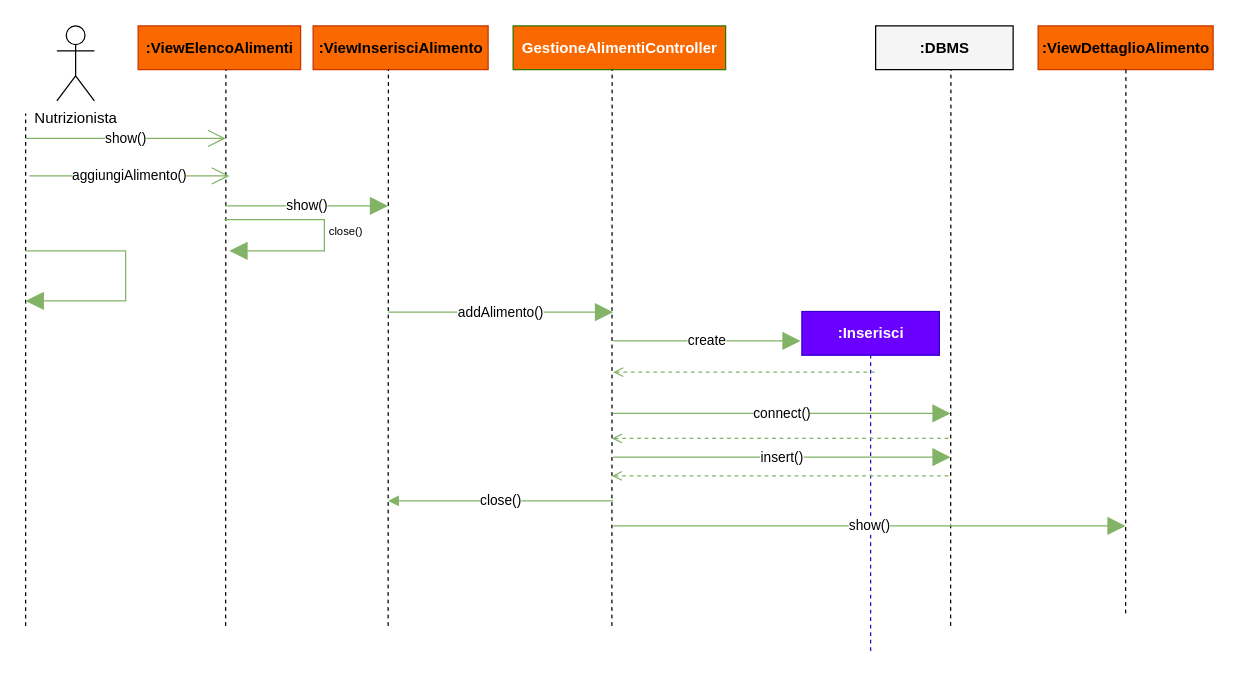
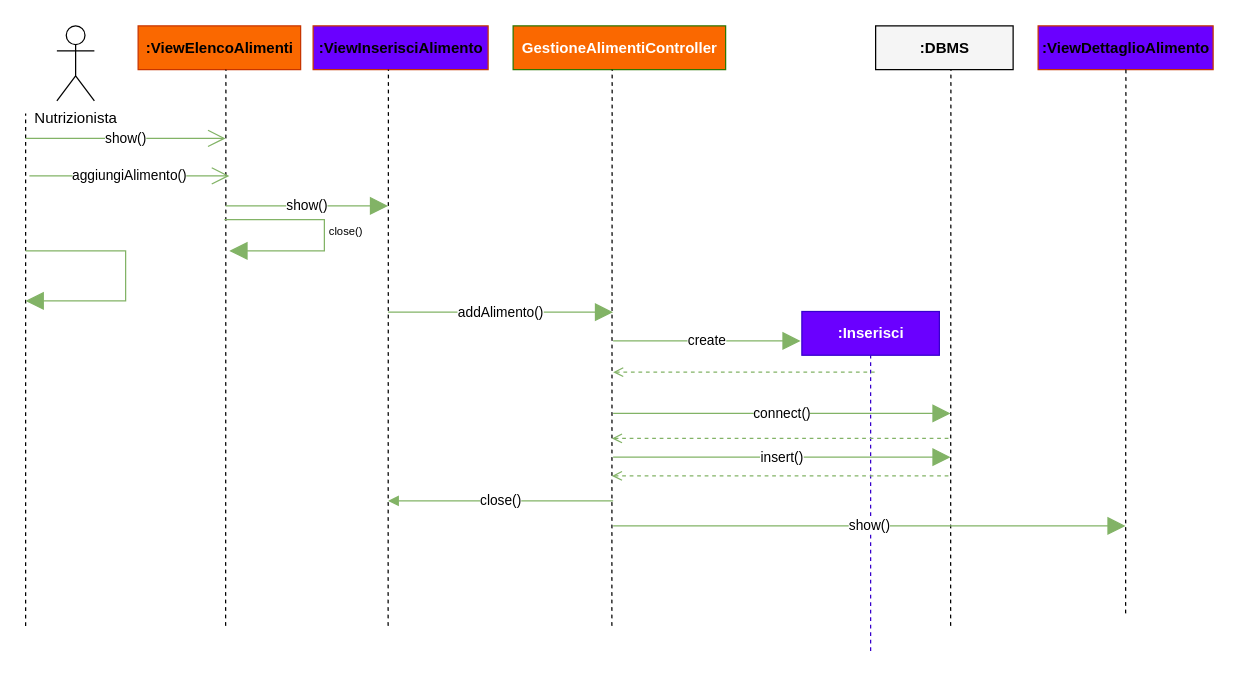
  <mxCell id="0" />
  <mxCell id="1" parent="0" />
  <mxCell id="2" value="Nutrizionista" style="shape=umlActor;verticalLabelPosition=bottom;verticalAlign=top;html=1;outlineConnect=0;" parent="1" vertex="1"><mxGeometry x="45" y="20" width="30" height="60" as="geometry" /></mxCell>
  <mxCell id="3" value="" style="endArrow=none;html=1;rounded=0;dashed=1;" parent="1" edge="1"><mxGeometry width="50" height="50" relative="1" as="geometry"><mxPoint x="20" y="500" as="sourcePoint" /><mxPoint x="20" y="90" as="targetPoint" /></mxGeometry></mxCell>
  <mxCell id="4" value="&lt;b&gt;:ViewElencoAlimenti&lt;/b&gt;" style="html=1;fillColor=#fa6800;fontColor=#000000;strokeColor=#C73500;" parent="1" vertex="1"><mxGeometry x="110" y="20" width="130" height="35" as="geometry" /></mxCell>
  <mxCell id="5" value="" style="endArrow=none;html=1;rounded=0;dashed=1;" parent="1" edge="1"><mxGeometry width="50" height="50" relative="1" as="geometry"><mxPoint x="180" y="500" as="sourcePoint" /><mxPoint x="180.23" y="55" as="targetPoint" /></mxGeometry></mxCell>
  <mxCell id="6" value="aggiungiAlimento()" style="endArrow=open;endSize=12;html=1;rounded=0;fillColor=#d5e8d4;gradientColor=#97d077;strokeColor=#82b366;" parent="1" edge="1"><mxGeometry width="160" relative="1" as="geometry"><mxPoint x="23" y="140" as="sourcePoint" /><mxPoint x="183" y="140" as="targetPoint" /></mxGeometry></mxCell>
  <mxCell id="7" value="&lt;b&gt;GestioneAlimentiController&lt;/b&gt;" style="html=1;fillColor=#fa6800;fontColor=#ffffff;strokeColor=#2D7600;" parent="1" vertex="1"><mxGeometry x="410" y="20" width="170" height="35" as="geometry" /></mxCell>
  <mxCell id="8" value="" style="endArrow=none;html=1;rounded=0;dashed=1;" parent="1" edge="1"><mxGeometry width="50" height="50" relative="1" as="geometry"><mxPoint x="489" y="500" as="sourcePoint" /><mxPoint x="489.23" y="55" as="targetPoint" /></mxGeometry></mxCell>
  <mxCell id="9" value="show()" style="endArrow=block;endSize=12;html=1;rounded=0;fillColor=#d5e8d4;gradientColor=#97d077;strokeColor=#82b366;endFill=1;" parent="1" edge="1"><mxGeometry width="160" relative="1" as="geometry"><mxPoint x="180" y="164" as="sourcePoint" /><mxPoint x="310" y="164" as="targetPoint" /><mxPoint as="offset" /></mxGeometry></mxCell>
- <mxCell id="10" value="&lt;b&gt;:ViewDettaglioAlimento&lt;/b&gt;" style="html=1;fillColor=#fa6800;fontColor=#000000;strokeColor=#C73500;" parent="1" vertex="1"><mxGeometry x="830" y="20" width="140" height="35" as="geometry" /></mxCell>
+ <mxCell id="10" value="&lt;b&gt;:ViewDettaglioAlimento&lt;/b&gt;" style="html=1;fillColor=#6a00ff;fontColor=#000000;strokeColor=#C73500;" parent="1" vertex="1"><mxGeometry x="830" y="20" width="140" height="35" as="geometry" /></mxCell>
  <mxCell id="11" value="" style="endArrow=none;html=1;rounded=0;dashed=1;" parent="1" edge="1"><mxGeometry width="50" height="50" relative="1" as="geometry"><mxPoint x="900" y="490" as="sourcePoint" /><mxPoint x="900.23" y="55" as="targetPoint" /></mxGeometry></mxCell>
  <mxCell id="12" value="create" style="endArrow=block;endSize=12;html=1;rounded=0;fillColor=#d5e8d4;gradientColor=#97d077;strokeColor=#82b366;endFill=1;" parent="1" edge="1"><mxGeometry width="160" relative="1" as="geometry"><mxPoint x="490" y="272" as="sourcePoint" /><mxPoint x="640" y="272" as="targetPoint" /></mxGeometry></mxCell>
  <mxCell id="13" value="show()" style="endArrow=open;endSize=12;html=1;rounded=0;fillColor=#d5e8d4;gradientColor=#97d077;strokeColor=#82b366;" parent="1" edge="1"><mxGeometry width="160" relative="1" as="geometry"><mxPoint x="20" y="110" as="sourcePoint" /><mxPoint x="180" y="110" as="targetPoint" /></mxGeometry></mxCell>
- <mxCell id="14" value="&lt;b&gt;:ViewInserisciAlimento&lt;/b&gt;" style="html=1;fillColor=#fa6800;fontColor=#000000;strokeColor=#C73500;" parent="1" vertex="1"><mxGeometry x="250" y="20" width="140" height="35" as="geometry" /></mxCell>
+ <mxCell id="14" value="&lt;b&gt;:ViewInserisciAlimento&lt;/b&gt;" style="html=1;fillColor=#6a00ff;fontColor=#000000;strokeColor=#C73500;" parent="1" vertex="1"><mxGeometry x="250" y="20" width="140" height="35" as="geometry" /></mxCell>
  <mxCell id="15" value="" style="endArrow=none;html=1;rounded=0;dashed=1;" parent="1" edge="1"><mxGeometry width="50" height="50" relative="1" as="geometry"><mxPoint x="310" y="500" as="sourcePoint" /><mxPoint x="310.23" y="55" as="targetPoint" /></mxGeometry></mxCell>
  <mxCell id="16" value="" style="endArrow=block;endFill=1;endSize=12;html=1;rounded=0;strokeColor=#82B366;" parent="1" edge="1"><mxGeometry width="160" relative="1" as="geometry"><mxPoint x="20" y="200" as="sourcePoint" /><mxPoint x="20" y="240" as="targetPoint" /><Array as="points"><mxPoint x="100" y="200" /><mxPoint x="100" y="240" /></Array></mxGeometry></mxCell>
  <mxCell id="17" value="addAlimento()" style="endArrow=block;endSize=12;html=1;rounded=0;fillColor=#d5e8d4;gradientColor=#97d077;strokeColor=#82b366;endFill=1;" parent="1" edge="1"><mxGeometry width="160" relative="1" as="geometry"><mxPoint x="310" y="249" as="sourcePoint" /><mxPoint x="490" y="249" as="targetPoint" /></mxGeometry></mxCell>
  <mxCell id="18" value="&lt;b&gt;:Inserisci&lt;/b&gt;" style="html=1;fillColor=#6a00ff;fontColor=#ffffff;strokeColor=#3700CC;" parent="1" vertex="1"><mxGeometry x="641" y="248.5" width="110" height="35" as="geometry" /></mxCell>
  <mxCell id="19" value="" style="endArrow=none;html=1;rounded=0;dashed=1;fillColor=#6a00ff;strokeColor=#3700CC;entryX=0.5;entryY=1;entryDx=0;entryDy=0;" parent="1" target="18" edge="1"><mxGeometry width="50" height="50" relative="1" as="geometry"><mxPoint x="696" y="520" as="sourcePoint" /><mxPoint x="630" y="250" as="targetPoint" /><Array as="points" /></mxGeometry></mxCell>
  <mxCell id="20" value="" style="endArrow=none;endSize=12;html=1;rounded=0;fillColor=#d5e8d4;gradientColor=#97d077;strokeColor=#82b366;endFill=0;dashed=1;startArrow=open;startFill=0;" parent="1" edge="1"><mxGeometry width="160" relative="1" as="geometry"><mxPoint x="490" y="297" as="sourcePoint" /><mxPoint x="700" y="297" as="targetPoint" /></mxGeometry></mxCell>
  <mxCell id="21" value="&lt;b&gt;:DBMS&lt;/b&gt;" style="html=1;fillColor=#F5F5F5;" parent="1" vertex="1"><mxGeometry x="700" y="20" width="110" height="35" as="geometry" /></mxCell>
  <mxCell id="22" value="" style="endArrow=none;html=1;rounded=0;dashed=1;" parent="1" edge="1"><mxGeometry width="50" height="50" relative="1" as="geometry"><mxPoint x="760" y="500" as="sourcePoint" /><mxPoint x="760.23" y="55" as="targetPoint" /></mxGeometry></mxCell>
  <mxCell id="23" value="connect()" style="endArrow=block;endSize=12;html=1;rounded=0;fillColor=#d5e8d4;gradientColor=#97d077;strokeColor=#82b366;endFill=1;" parent="1" edge="1"><mxGeometry width="160" relative="1" as="geometry"><mxPoint x="490" y="330" as="sourcePoint" /><mxPoint x="760" y="330" as="targetPoint" /></mxGeometry></mxCell>
  <mxCell id="24" value="insert()" style="endArrow=block;endSize=12;html=1;rounded=0;fillColor=#d5e8d4;gradientColor=#97d077;strokeColor=#82b366;endFill=1;" parent="1" edge="1"><mxGeometry width="160" relative="1" as="geometry"><mxPoint x="490" y="365" as="sourcePoint" /><mxPoint x="760" y="365" as="targetPoint" /></mxGeometry></mxCell>
  <mxCell id="25" value="" style="endArrow=block;endFill=1;endSize=12;html=1;rounded=0;strokeColor=#82B366;" parent="1" edge="1"><mxGeometry width="160" relative="1" as="geometry"><mxPoint x="179" y="175" as="sourcePoint" /><mxPoint x="183" y="200" as="targetPoint" /><Array as="points"><mxPoint x="259" y="175" /><mxPoint x="259" y="200" /></Array></mxGeometry></mxCell>
  <mxCell id="26" value="close()" style="text;html=1;align=center;verticalAlign=middle;resizable=0;points=[];autosize=1;strokeColor=none;fillColor=none;fontSize=9;" parent="1" vertex="1"><mxGeometry x="256" y="175" width="40" height="20" as="geometry" /></mxCell>
  <mxCell id="27" value="" style="endArrow=none;endSize=12;html=1;rounded=0;fillColor=#d5e8d4;gradientColor=#97d077;strokeColor=#82b366;endFill=0;dashed=1;startArrow=open;startFill=0;" parent="1" edge="1"><mxGeometry width="160" relative="1" as="geometry"><mxPoint x="489" y="380" as="sourcePoint" /><mxPoint x="759" y="380" as="targetPoint" /></mxGeometry></mxCell>
  <mxCell id="28" value="" style="endArrow=none;endSize=12;html=1;rounded=0;fillColor=#d5e8d4;gradientColor=#97d077;strokeColor=#82b366;endFill=0;dashed=1;startArrow=open;startFill=0;" parent="1" edge="1"><mxGeometry width="160" relative="1" as="geometry"><mxPoint x="489" y="350" as="sourcePoint" /><mxPoint x="759" y="350" as="targetPoint" /></mxGeometry></mxCell>
  <mxCell id="29" value="close()" style="endArrow=none;endSize=12;html=1;rounded=0;fillColor=#d5e8d4;gradientColor=#97d077;strokeColor=#82b366;endFill=0;startArrow=block;startFill=1;" parent="1" edge="1"><mxGeometry width="160" relative="1" as="geometry"><mxPoint x="310" y="400" as="sourcePoint" /><mxPoint x="490" y="400" as="targetPoint" /></mxGeometry></mxCell>
  <mxCell id="30" value="show()" style="endArrow=block;endSize=12;html=1;rounded=0;fillColor=#d5e8d4;gradientColor=#97d077;strokeColor=#82b366;endFill=1;" parent="1" edge="1"><mxGeometry width="160" relative="1" as="geometry"><mxPoint x="490" y="420" as="sourcePoint" /><mxPoint x="900" y="420" as="targetPoint" /></mxGeometry></mxCell>
